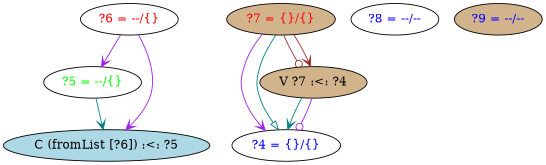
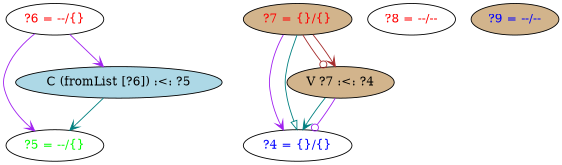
  digraph {
    node [fillcolor=white fontcolor=blue style=filled]
    edge [arrowhead=vee color=purple]
    "?5 = --/{}" [fontcolor=green]
    "?6 = --/{}" [fontcolor=red]
    "C (fromList [?6]) :<: ?5" [fillcolor=lightblue fontcolor=""]
    "?7 = {}/{}" [fillcolor=tan fontcolor=red]
    "?4 = {}/{}"
    "V ?7 :<: ?4" [fillcolor=tan fontcolor=""]
-   "?8 = --/--"
+   "?8 = --/--" [fontcolor=red]
    "?9 = --/--" [fillcolor=tan]
    "?6 = --/{}" -> "?5 = --/{}"
    "?6 = --/{}" -> "C (fromList [?6]) :<: ?5"
-   "?5 = --/{}" -> "C (fromList [?6]) :<: ?5" [color=teal]
+   "C (fromList [?6]) :<: ?5" -> "?5 = --/{}" [color=teal]
    "?7 = {}/{}" -> "?4 = {}/{}"
    "?7 = {}/{}" -> "?4 = {}/{}" [arrowhead=onormal color=teal]
    "?7 = {}/{}" -> "V ?7 :<: ?4" [arrowhead=odot color=brown]
    "?7 = {}/{}" -> "V ?7 :<: ?4" [color=brown]
    "V ?7 :<: ?4" -> "?4 = {}/{}" [color=teal]
    "V ?7 :<: ?4" -> "?4 = {}/{}" [arrowhead=odot]
  }
